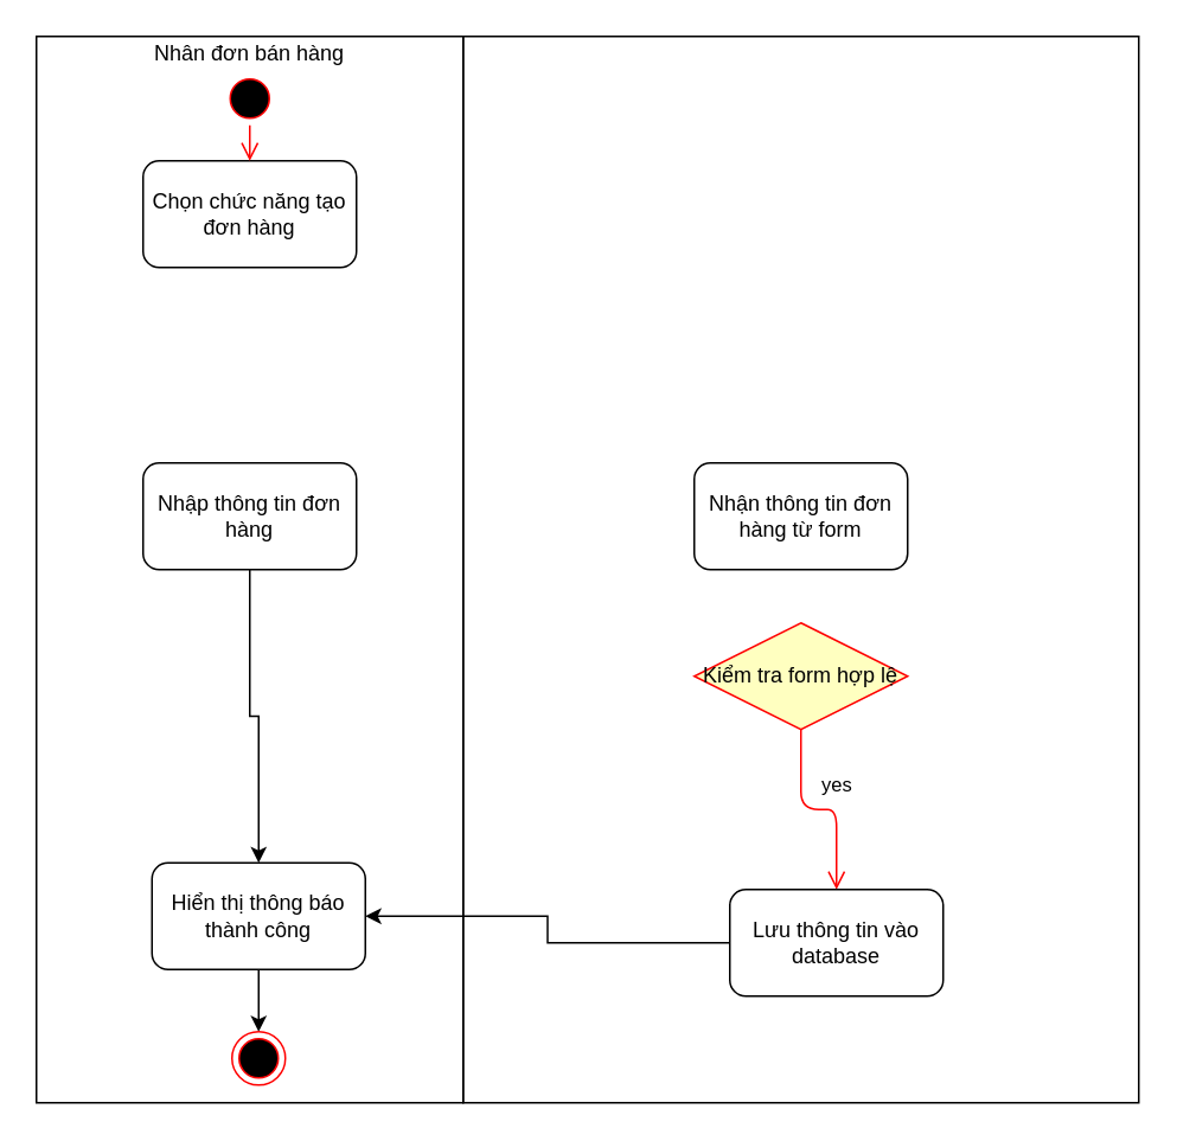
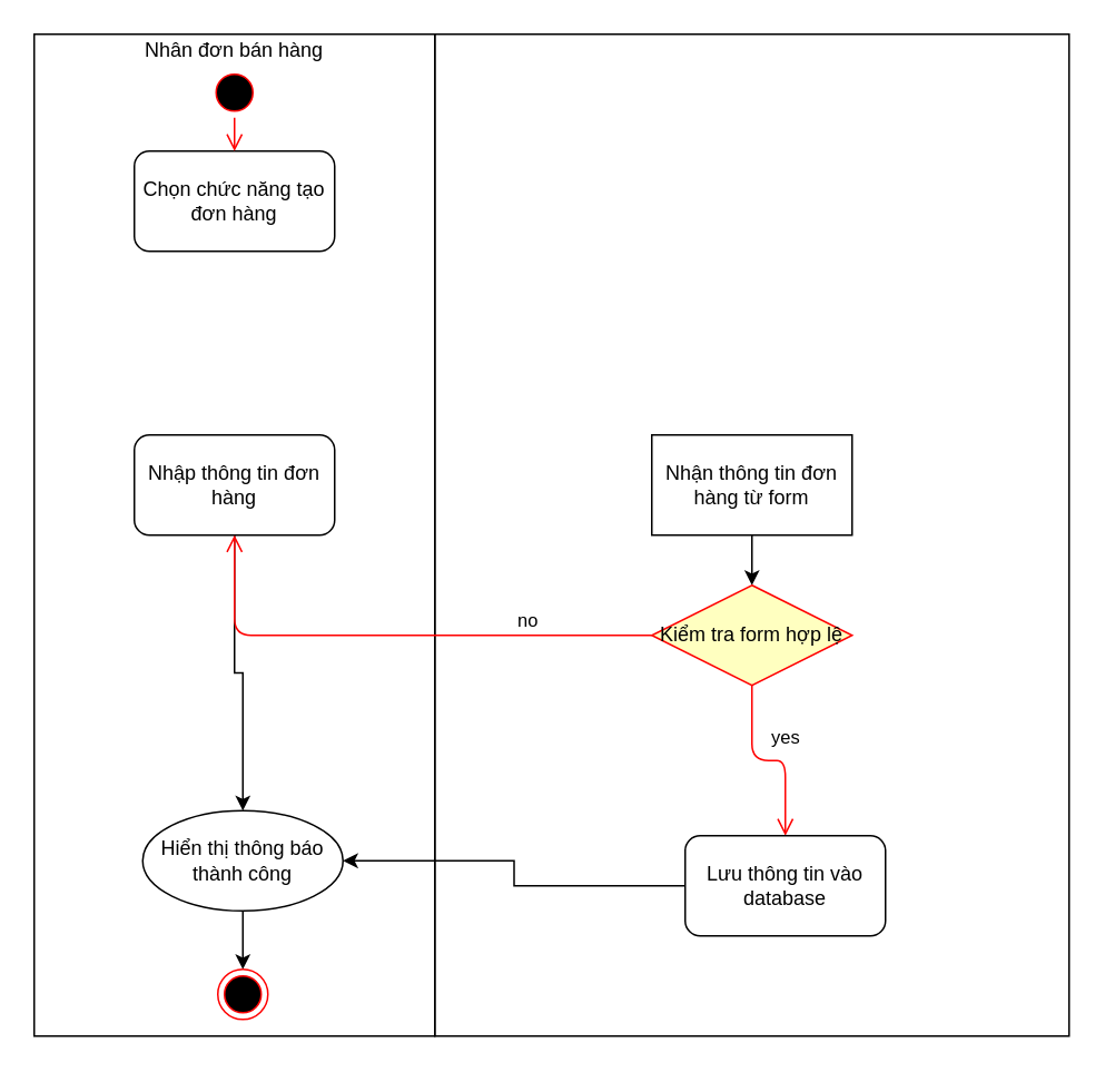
  <mxCell id="0" />
  <mxCell id="1" parent="0" />
  <mxCell id="2" value="" style="rounded=0;whiteSpace=wrap;html=1;" vertex="1" parent="1"><mxGeometry x="260" y="20" width="380" height="600" as="geometry" /></mxCell>
  <mxCell id="3" value="" style="rounded=0;whiteSpace=wrap;html=1;" vertex="1" parent="1"><mxGeometry x="20" y="20" width="240" height="600" as="geometry" /></mxCell>
  <mxCell id="4" value="Chọn chức năng tạo đơn hàng" style="rounded=1;whiteSpace=wrap;html=1;" vertex="1" parent="1"><mxGeometry x="80" y="90" width="120" height="60" as="geometry" /></mxCell>
  <mxCell id="5" value="" style="ellipse;html=1;shape=startState;fillColor=#000000;strokeColor=#ff0000;" vertex="1" parent="1"><mxGeometry x="125" y="40" width="30" height="30" as="geometry" /></mxCell>
  <mxCell id="6" value="" style="edgeStyle=orthogonalEdgeStyle;html=1;verticalAlign=bottom;endArrow=open;endSize=8;strokeColor=#ff0000;" edge="1" source="5" parent="1"><mxGeometry relative="1" as="geometry"><mxPoint x="140" y="90" as="targetPoint" /></mxGeometry></mxCell>
  <mxCell id="7" value="Nhân đơn bán hàng" style="text;html=1;strokeColor=none;fillColor=none;align=center;verticalAlign=middle;whiteSpace=wrap;rounded=0;" vertex="1" parent="1"><mxGeometry x="85" y="20" width="110" height="20" as="geometry" /></mxCell>
  <mxCell id="8" value="" style="edgeStyle=orthogonalEdgeStyle;rounded=0;orthogonalLoop=1;jettySize=auto;html=1;" edge="1" parent="1" source="9" target="18"><mxGeometry relative="1" as="geometry" /></mxCell>
  <mxCell id="9" value="Nhập thông tin đơn hàng" style="whiteSpace=wrap;html=1;rounded=1;" vertex="1" parent="1"><mxGeometry x="80" y="260" width="120" height="60" as="geometry" /></mxCell>
- <mxCell id="11" value="Nhận thông tin đơn hàng từ form" style="whiteSpace=wrap;html=1;rounded=1;" vertex="1" parent="1"><mxGeometry x="390" y="260" width="120" height="60" as="geometry" /></mxCell>
+ <mxCell id="10" value="" style="edgeStyle=orthogonalEdgeStyle;rounded=0;orthogonalLoop=1;jettySize=auto;html=1;" edge="1" parent="1" source="11" target="12"><mxGeometry relative="1" as="geometry" /></mxCell>
+ <mxCell id="11" value="Nhận thông tin đơn hàng từ form" style="whiteSpace=wrap;html=1;rounded=0;" vertex="1" parent="1"><mxGeometry x="390" y="260" width="120" height="60" as="geometry" /></mxCell>
  <mxCell id="12" value="Kiểm tra form hợp lệ" style="rhombus;whiteSpace=wrap;html=1;fillColor=#ffffc0;strokeColor=#ff0000;" vertex="1" parent="1"><mxGeometry x="390" y="350" width="120" height="60" as="geometry" /></mxCell>
+ <mxCell id="13" value="no" style="edgeStyle=orthogonalEdgeStyle;html=1;align=left;verticalAlign=bottom;endArrow=open;endSize=8;strokeColor=#ff0000;" edge="1" source="12" parent="1" target="9"><mxGeometry x="-0.471" relative="1" as="geometry"><mxPoint x="580" y="350" as="targetPoint" /><Array as="points" /><mxPoint as="offset" /></mxGeometry></mxCell>
  <mxCell id="14" value="yes" style="edgeStyle=orthogonalEdgeStyle;html=1;align=left;verticalAlign=top;endArrow=open;endSize=8;strokeColor=#ff0000;" edge="1" source="12" parent="1" target="16"><mxGeometry x="-0.667" y="10" relative="1" as="geometry"><mxPoint x="440" y="430" as="targetPoint" /><mxPoint as="offset" /></mxGeometry></mxCell>
  <mxCell id="15" value="" style="edgeStyle=orthogonalEdgeStyle;rounded=0;orthogonalLoop=1;jettySize=auto;html=1;" edge="1" parent="1" source="16" target="18"><mxGeometry relative="1" as="geometry" /></mxCell>
  <mxCell id="16" value="Lưu thông tin vào database" style="rounded=1;whiteSpace=wrap;html=1;" vertex="1" parent="1"><mxGeometry x="410" y="500" width="120" height="60" as="geometry" /></mxCell>
  <mxCell id="17" value="" style="edgeStyle=orthogonalEdgeStyle;rounded=0;orthogonalLoop=1;jettySize=auto;html=1;" edge="1" parent="1" source="18" target="19"><mxGeometry relative="1" as="geometry" /></mxCell>
- <mxCell id="18" value="Hiển thị thông báo thành công" style="whiteSpace=wrap;html=1;rounded=1;" vertex="1" parent="1"><mxGeometry x="85" y="485" width="120" height="60" as="geometry" /></mxCell>
+ <mxCell id="18" value="Hiển thị thông báo thành công" style="ellipse;whiteSpace=wrap;html=1;" vertex="1" parent="1"><mxGeometry x="85" y="485" width="120" height="60" as="geometry" /></mxCell>
  <mxCell id="19" value="" style="ellipse;html=1;shape=endState;fillColor=#000000;strokeColor=#ff0000;" vertex="1" parent="1"><mxGeometry x="130" y="580" width="30" height="30" as="geometry" /></mxCell>
